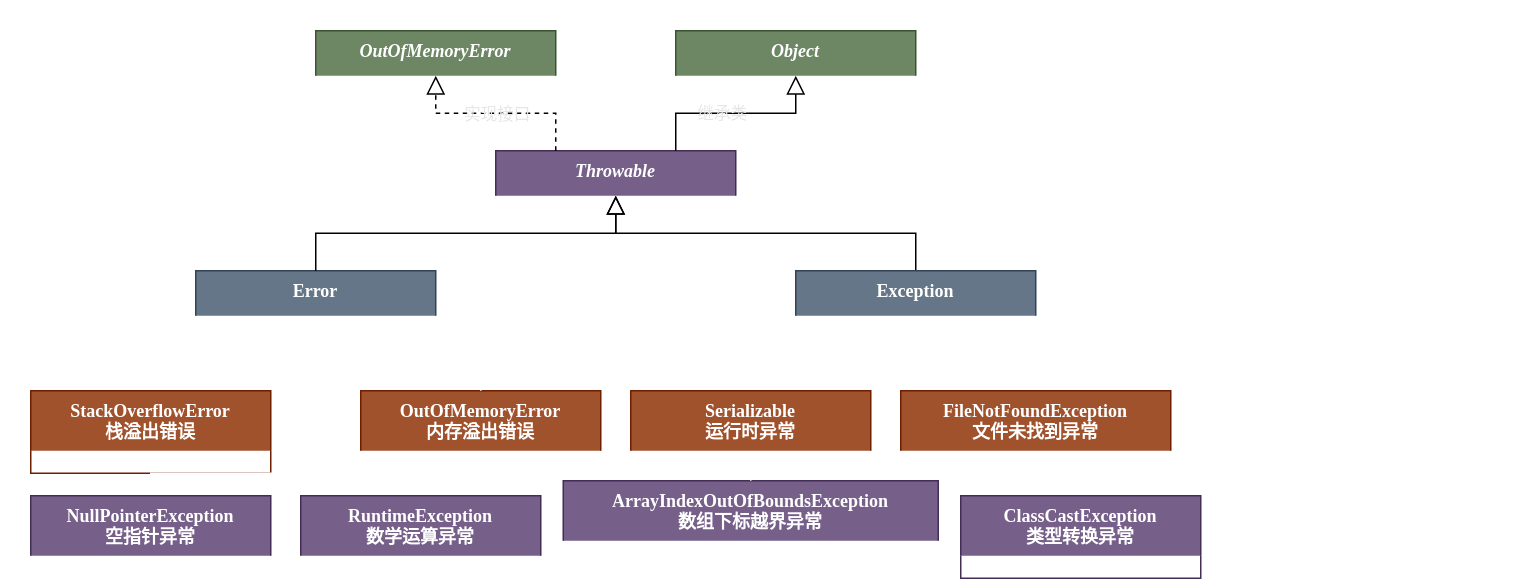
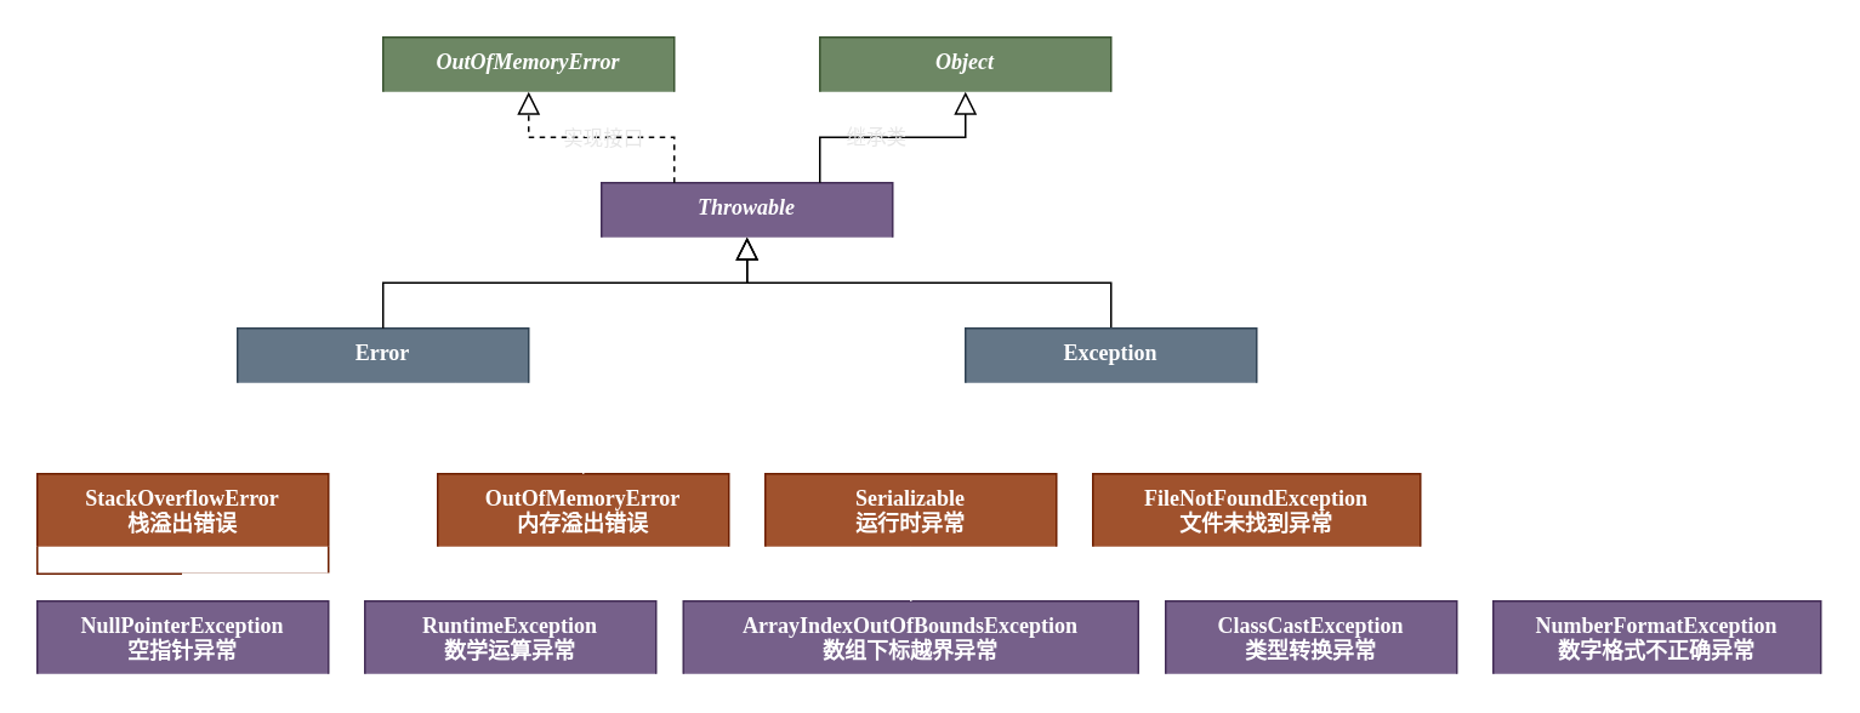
  <mxCell id="0" />
  <mxCell id="1" parent="0" />
  <mxCell id="2" value="Throwable" style="swimlane;fontStyle=3;align=center;verticalAlign=top;childLayout=stackLayout;horizontal=1;startSize=30;horizontalStack=0;resizeParent=1;resizeLast=0;collapsible=1;marginBottom=0;rounded=0;shadow=0;strokeWidth=1;fontFamily=Verdana;labelBackgroundColor=none;labelBorderColor=none;fillColor=#76608a;fontColor=#ffffff;strokeColor=#432D57;swimlaneLine=0;connectable=1;allowArrows=1;expand=1;" parent="1" vertex="1"><mxGeometry x="330" y="100" width="160" height="30" as="geometry"><mxRectangle x="230" y="140" width="160" height="26" as="alternateBounds" /></mxGeometry></mxCell>
  <mxCell id="3" style="edgeStyle=elbowEdgeStyle;html=1;exitX=0.25;exitY=1;exitDx=0;exitDy=0;entryX=0.5;entryY=0;entryDx=0;entryDy=0;endArrow=none;endFill=0;strokeColor=#FFFFFF;strokeWidth=1;elbow=vertical;rounded=0;startArrow=block;startFill=0;endSize=10;fontFamily=Verdana;fontStyle=1;labelBackgroundColor=none;labelBorderColor=none;" parent="1" source="4" target="16" edge="1"><mxGeometry relative="1" as="geometry" /></mxCell>
  <mxCell id="4" value="Error" style="swimlane;fontStyle=1;align=center;verticalAlign=top;childLayout=stackLayout;horizontal=1;startSize=30;horizontalStack=0;resizeParent=1;resizeLast=0;collapsible=1;marginBottom=0;rounded=0;shadow=0;strokeWidth=1;fontFamily=Verdana;labelBackgroundColor=none;labelBorderColor=none;fillColor=#647687;fontColor=#ffffff;strokeColor=#314354;swimlaneLine=0;connectable=1;allowArrows=1;expand=1;" parent="1" vertex="1"><mxGeometry x="130" y="180" width="160" height="30" as="geometry"><mxRectangle x="60" y="590" width="160" height="26" as="alternateBounds" /></mxGeometry></mxCell>
  <mxCell id="5" value="" style="endArrow=block;endSize=10;endFill=0;shadow=0;strokeWidth=1;rounded=0;edgeStyle=elbowEdgeStyle;elbow=vertical;fontFamily=Verdana;fontStyle=1;labelBackgroundColor=none;labelBorderColor=none;" parent="1" source="4" target="2" edge="1"><mxGeometry width="160" relative="1" as="geometry"><mxPoint x="340" y="93" as="sourcePoint" /><mxPoint x="340" y="93" as="targetPoint" /></mxGeometry></mxCell>
  <mxCell id="6" value="" style="endArrow=block;endSize=10;endFill=0;shadow=0;strokeWidth=1;rounded=0;edgeStyle=elbowEdgeStyle;elbow=vertical;fontFamily=Verdana;fontStyle=1;labelBackgroundColor=none;labelBorderColor=none;" parent="1" source="15" target="2" edge="1"><mxGeometry width="160" relative="1" as="geometry"><mxPoint x="550" y="250" as="sourcePoint" /><mxPoint x="450" y="161" as="targetPoint" /></mxGeometry></mxCell>
  <mxCell id="7" value="Object" style="swimlane;fontStyle=3;align=center;verticalAlign=top;childLayout=stackLayout;horizontal=1;startSize=30;horizontalStack=0;resizeParent=1;resizeLast=0;collapsible=1;marginBottom=0;rounded=0;shadow=0;strokeWidth=1;fontFamily=Verdana;labelBackgroundColor=none;labelBorderColor=none;fillColor=#6d8764;fontColor=#ffffff;strokeColor=#3A5431;swimlaneLine=0;connectable=1;allowArrows=1;expand=1;pointerEvents=1;deletable=1;cloneable=1;rotatable=1;resizable=1;" parent="1" vertex="1"><mxGeometry x="450" y="20" width="160" height="30" as="geometry"><mxRectangle x="230" y="140" width="160" height="26" as="alternateBounds" /></mxGeometry></mxCell>
  <mxCell id="8" value="" style="endArrow=block;endSize=10;endFill=0;shadow=0;strokeWidth=1;rounded=0;edgeStyle=elbowEdgeStyle;elbow=vertical;exitX=0.75;exitY=0;exitDx=0;exitDy=0;entryX=0.5;entryY=1;entryDx=0;entryDy=0;fontFamily=Verdana;fontStyle=1;labelBackgroundColor=none;labelBorderColor=none;" parent="1" source="2" target="7" edge="1"><mxGeometry width="160" relative="1" as="geometry"><mxPoint x="550" y="180" as="sourcePoint" /><mxPoint x="440" y="60" as="targetPoint" /></mxGeometry></mxCell>
  <mxCell id="9" value="继承类" style="edgeLabel;html=1;align=center;verticalAlign=middle;resizable=0;points=[];fontColor=#E6E6E6;labelBackgroundColor=none;" parent="8" vertex="1" connectable="0"><mxGeometry x="-0.31" y="1" relative="1" as="geometry"><mxPoint x="10" as="offset" /></mxGeometry></mxCell>
  <mxCell id="10" value="OutOfMemoryError" style="swimlane;fontStyle=3;align=center;verticalAlign=top;childLayout=stackLayout;horizontal=1;startSize=30;horizontalStack=0;resizeParent=1;resizeLast=0;collapsible=1;marginBottom=0;rounded=0;shadow=0;strokeWidth=1;fontFamily=Verdana;labelBackgroundColor=none;labelBorderColor=none;fillColor=#6d8764;fontColor=#ffffff;strokeColor=#3A5431;swimlaneLine=0;connectable=1;allowArrows=1;expand=1;movable=1;" parent="1" vertex="1"><mxGeometry x="210" y="20" width="160" height="30" as="geometry"><mxRectangle x="200" y="160" width="160" height="26" as="alternateBounds" /></mxGeometry></mxCell>
  <mxCell id="11" value="" style="endArrow=block;endSize=10;endFill=0;shadow=0;strokeWidth=1;rounded=0;edgeStyle=elbowEdgeStyle;elbow=vertical;entryX=0.5;entryY=1;entryDx=0;entryDy=0;dashed=1;exitX=0.25;exitY=0;exitDx=0;exitDy=0;fontFamily=Verdana;fontStyle=1;labelBackgroundColor=none;labelBorderColor=none;" parent="1" source="2" target="10" edge="1"><mxGeometry width="160" relative="1" as="geometry"><mxPoint x="440" y="100" as="sourcePoint" /><mxPoint x="530" y="70" as="targetPoint" /></mxGeometry></mxCell>
  <mxCell id="12" value="实现接口" style="edgeLabel;html=1;align=center;verticalAlign=middle;resizable=0;points=[];labelBackgroundColor=none;fontColor=#E6E6E6;" parent="11" vertex="1" connectable="0"><mxGeometry x="-0.267" relative="1" as="geometry"><mxPoint x="-17" as="offset" /></mxGeometry></mxCell>
  <mxCell id="13" style="edgeStyle=elbowEdgeStyle;rounded=0;elbow=vertical;html=1;entryX=0.5;entryY=0;entryDx=0;entryDy=0;startArrow=block;startFill=0;endArrow=none;endFill=0;endSize=10;strokeColor=#FFFFFF;strokeWidth=1;exitX=0.25;exitY=1;exitDx=0;exitDy=0;fontFamily=Verdana;fontStyle=1;labelBackgroundColor=none;labelBorderColor=none;" parent="1" source="15" target="23" edge="1"><mxGeometry relative="1" as="geometry" /></mxCell>
  <mxCell id="14" style="edgeStyle=elbowEdgeStyle;rounded=0;elbow=vertical;html=1;entryX=0.5;entryY=0;entryDx=0;entryDy=0;startArrow=block;startFill=0;endArrow=none;endFill=0;endSize=10;strokeColor=#FFFFFF;strokeWidth=1;fontFamily=Verdana;fontStyle=1;labelBackgroundColor=none;labelBorderColor=none;" parent="1" source="15" target="24" edge="1"><mxGeometry relative="1" as="geometry" /></mxCell>
  <mxCell id="15" value="Exception" style="swimlane;fontStyle=1;align=center;verticalAlign=top;childLayout=stackLayout;horizontal=1;startSize=30;horizontalStack=0;resizeParent=1;resizeLast=0;collapsible=1;marginBottom=0;rounded=0;shadow=0;strokeWidth=1;fontFamily=Verdana;labelBackgroundColor=none;labelBorderColor=none;fillColor=#647687;fontColor=#ffffff;strokeColor=#314354;swimlaneLine=0;connectable=1;allowArrows=1;expand=1;" parent="1" vertex="1"><mxGeometry x="530" y="180" width="160" height="30" as="geometry"><mxRectangle x="60" y="590" width="160" height="26" as="alternateBounds" /></mxGeometry></mxCell>
  <mxCell id="16" value="StackOverflowError&#10;栈溢出错误" style="swimlane;fontStyle=1;align=center;verticalAlign=top;childLayout=stackLayout;horizontal=1;startSize=40;horizontalStack=0;resizeParent=1;resizeLast=0;collapsible=1;marginBottom=0;rounded=0;shadow=0;strokeWidth=1;fontFamily=Verdana;labelBackgroundColor=none;labelBorderColor=none;fillColor=#a0522d;fontColor=#ffffff;strokeColor=#6D1F00;swimlaneLine=0;connectable=1;allowArrows=1;expand=1;" parent="1" vertex="1"><mxGeometry x="20" y="260" width="160" height="55" as="geometry"><mxRectangle x="60" y="590" width="160" height="26" as="alternateBounds" /></mxGeometry></mxCell>
  <mxCell id="17" value="OutOfMemoryError&#10;内存溢出错误" style="swimlane;fontStyle=1;align=center;verticalAlign=top;childLayout=stackLayout;horizontal=1;startSize=40;horizontalStack=0;resizeParent=1;resizeLast=0;collapsible=1;marginBottom=0;rounded=0;shadow=0;strokeWidth=1;fontFamily=Verdana;labelBackgroundColor=none;labelBorderColor=none;fillColor=#a0522d;fontColor=#ffffff;strokeColor=#6D1F00;swimlaneLine=0;connectable=1;allowArrows=1;expand=1;" parent="1" vertex="1"><mxGeometry x="240" y="260" width="160" height="40" as="geometry"><mxRectangle x="60" y="590" width="160" height="26" as="alternateBounds" /></mxGeometry></mxCell>
  <mxCell id="18" style="edgeStyle=elbowEdgeStyle;html=1;exitX=0.75;exitY=1;exitDx=0;exitDy=0;entryX=0.5;entryY=0;entryDx=0;entryDy=0;endArrow=none;endFill=0;strokeColor=#FFFFFF;strokeWidth=1;elbow=vertical;rounded=0;startArrow=block;startFill=0;endSize=10;fontFamily=Verdana;fontStyle=1;labelBackgroundColor=none;labelBorderColor=none;" parent="1" source="4" target="17" edge="1"><mxGeometry relative="1" as="geometry"><mxPoint x="220" y="220" as="sourcePoint" /><mxPoint x="160" y="250" as="targetPoint" /></mxGeometry></mxCell>
  <mxCell id="19" style="edgeStyle=elbowEdgeStyle;rounded=0;elbow=vertical;html=1;exitX=0.114;exitY=0.976;exitDx=0;exitDy=0;entryX=0.5;entryY=0;entryDx=0;entryDy=0;shadow=0;labelBackgroundColor=none;labelBorderColor=none;fontFamily=Verdana;startArrow=block;startFill=0;endArrow=none;endFill=0;endSize=10;strokeColor=#FFFFFF;strokeWidth=1;exitPerimeter=0;" parent="1" source="23" target="25" edge="1"><mxGeometry relative="1" as="geometry" /></mxCell>
  <mxCell id="20" style="edgeStyle=elbowEdgeStyle;rounded=0;elbow=vertical;html=1;exitX=0.314;exitY=1;exitDx=0;exitDy=0;entryX=0.5;entryY=0;entryDx=0;entryDy=0;shadow=0;labelBackgroundColor=none;labelBorderColor=none;fontFamily=Verdana;startArrow=block;startFill=0;endArrow=none;endFill=0;endSize=10;strokeColor=#FFFFFF;strokeWidth=1;exitPerimeter=0;" parent="1" source="23" target="26" edge="1"><mxGeometry relative="1" as="geometry"><Array as="points"><mxPoint x="410" y="320" /></Array></mxGeometry></mxCell>
  <mxCell id="21" style="edgeStyle=elbowEdgeStyle;rounded=0;elbow=vertical;html=1;exitX=0.679;exitY=1;exitDx=0;exitDy=0;shadow=0;labelBackgroundColor=none;labelBorderColor=none;fontFamily=Verdana;startArrow=block;startFill=0;endArrow=none;endFill=0;endSize=10;strokeColor=#FFFFFF;strokeWidth=1;exitPerimeter=0;" parent="1" source="23" target="28" edge="1"><mxGeometry relative="1" as="geometry"><Array as="points"><mxPoint x="650" y="320" /></Array></mxGeometry></mxCell>
+ <mxCell id="22" style="edgeStyle=elbowEdgeStyle;rounded=0;elbow=vertical;html=1;exitX=0.861;exitY=1.071;exitDx=0;exitDy=0;shadow=0;labelBackgroundColor=none;labelBorderColor=none;fontFamily=Verdana;startArrow=block;startFill=0;endArrow=none;endFill=0;endSize=10;strokeColor=#FFFFFF;strokeWidth=1;exitPerimeter=0;" parent="1" source="23" target="29" edge="1"><mxGeometry relative="1" as="geometry"><Array as="points" /></mxGeometry></mxCell>
  <mxCell id="23" value="Serializable&#10;运行时异常" style="swimlane;fontStyle=1;align=center;verticalAlign=top;childLayout=stackLayout;horizontal=1;startSize=40;horizontalStack=0;resizeParent=1;resizeLast=0;collapsible=1;marginBottom=0;rounded=0;shadow=0;strokeWidth=1;fontFamily=Verdana;labelBackgroundColor=none;labelBorderColor=none;fillColor=#a0522d;fontColor=#ffffff;strokeColor=#6D1F00;swimlaneLine=0;connectable=1;allowArrows=1;expand=1;" parent="1" vertex="1"><mxGeometry x="420" y="260" width="160" height="40" as="geometry"><mxRectangle x="60" y="590" width="160" height="26" as="alternateBounds" /></mxGeometry></mxCell>
  <mxCell id="24" value="FileNotFoundException&#10;文件未找到异常" style="swimlane;fontStyle=1;align=center;verticalAlign=top;childLayout=stackLayout;horizontal=1;startSize=40;horizontalStack=0;resizeParent=1;resizeLast=0;collapsible=1;marginBottom=0;rounded=0;shadow=0;strokeWidth=1;fontFamily=Verdana;labelBackgroundColor=none;labelBorderColor=none;fillColor=#a0522d;fontColor=#ffffff;strokeColor=#6D1F00;swimlaneLine=0;connectable=1;allowArrows=1;expand=1;" parent="1" vertex="1"><mxGeometry x="600" y="260" width="180" height="40" as="geometry"><mxRectangle x="60" y="590" width="160" height="26" as="alternateBounds" /></mxGeometry></mxCell>
  <mxCell id="25" value="NullPointerException&#10;空指针异常" style="swimlane;fontStyle=1;align=center;verticalAlign=top;childLayout=stackLayout;horizontal=1;startSize=40;horizontalStack=0;resizeParent=1;resizeLast=0;collapsible=1;marginBottom=0;rounded=0;shadow=0;strokeWidth=1;fontFamily=Verdana;labelBackgroundColor=none;labelBorderColor=none;swimlaneLine=0;connectable=1;allowArrows=1;expand=1;fillColor=#76608a;fontColor=#ffffff;strokeColor=#432D57;" parent="1" vertex="1"><mxGeometry x="20" y="330" width="160" height="40" as="geometry"><mxRectangle x="60" y="590" width="160" height="26" as="alternateBounds" /></mxGeometry></mxCell>
  <mxCell id="26" value="RuntimeException&#10;数学运算异常" style="swimlane;fontStyle=1;align=center;verticalAlign=top;childLayout=stackLayout;horizontal=1;startSize=40;horizontalStack=0;resizeParent=1;resizeLast=0;collapsible=1;marginBottom=0;rounded=0;shadow=0;strokeWidth=1;fontFamily=Verdana;labelBackgroundColor=none;labelBorderColor=none;swimlaneLine=0;connectable=1;allowArrows=1;expand=1;fillColor=#76608a;fontColor=#ffffff;strokeColor=#432D57;" parent="1" vertex="1"><mxGeometry x="200" y="330" width="160" height="40" as="geometry"><mxRectangle x="60" y="590" width="160" height="26" as="alternateBounds" /></mxGeometry></mxCell>
- <mxCell id="27" value="ArrayIndexOutOfBoundsException&#10;数组下标越界异常" style="swimlane;fontStyle=1;align=center;verticalAlign=top;childLayout=stackLayout;horizontal=1;startSize=40;horizontalStack=0;resizeParent=1;resizeLast=0;collapsible=1;marginBottom=0;rounded=0;shadow=0;strokeWidth=1;swimlaneLine=0;connectable=1;allowArrows=1;expand=1;fontFamily=Verdana;fillColor=#76608a;fontColor=#ffffff;strokeColor=#432D57;" parent="1" vertex="1"><mxGeometry x="375" y="320" width="250" height="40" as="geometry"><mxRectangle x="60" y="590" width="160" height="26" as="alternateBounds" /></mxGeometry></mxCell>
- <mxCell id="28" value="ClassCastException&#10;类型转换异常" style="swimlane;fontStyle=1;align=center;verticalAlign=top;childLayout=stackLayout;horizontal=1;startSize=40;horizontalStack=0;resizeParent=1;resizeLast=0;collapsible=1;marginBottom=0;rounded=0;shadow=0;strokeWidth=1;fontFamily=Verdana;labelBackgroundColor=none;labelBorderColor=none;swimlaneLine=0;connectable=1;allowArrows=1;expand=1;fillColor=#76608a;fontColor=#ffffff;strokeColor=#432D57;" parent="1" vertex="1"><mxGeometry x="640" y="330" width="160" height="55" as="geometry"><mxRectangle x="60" y="590" width="160" height="26" as="alternateBounds" /></mxGeometry></mxCell>
+ <mxCell id="27" value="ArrayIndexOutOfBoundsException&#10;数组下标越界异常" style="swimlane;fontStyle=1;align=center;verticalAlign=top;childLayout=stackLayout;horizontal=1;startSize=40;horizontalStack=0;resizeParent=1;resizeLast=0;collapsible=1;marginBottom=0;rounded=0;shadow=0;strokeWidth=1;swimlaneLine=0;connectable=1;allowArrows=1;expand=1;fontFamily=Verdana;fillColor=#76608a;fontColor=#ffffff;strokeColor=#432D57;" parent="1" vertex="1"><mxGeometry x="375" y="330" width="250" height="40" as="geometry"><mxRectangle x="60" y="590" width="160" height="26" as="alternateBounds" /></mxGeometry></mxCell>
+ <mxCell id="28" value="ClassCastException&#10;类型转换异常" style="swimlane;fontStyle=1;align=center;verticalAlign=top;childLayout=stackLayout;horizontal=1;startSize=40;horizontalStack=0;resizeParent=1;resizeLast=0;collapsible=1;marginBottom=0;rounded=0;shadow=0;strokeWidth=1;fontFamily=Verdana;labelBackgroundColor=none;labelBorderColor=none;swimlaneLine=0;connectable=1;allowArrows=1;expand=1;fillColor=#76608a;fontColor=#ffffff;strokeColor=#432D57;" parent="1" vertex="1"><mxGeometry x="640" y="330" width="160" height="40" as="geometry"><mxRectangle x="60" y="590" width="160" height="26" as="alternateBounds" /></mxGeometry></mxCell>
+ <mxCell id="29" value="NumberFormatException&#10;数字格式不正确异常" style="swimlane;fontStyle=1;align=center;verticalAlign=top;childLayout=stackLayout;horizontal=1;startSize=40;horizontalStack=0;resizeParent=1;resizeLast=0;collapsible=1;marginBottom=0;rounded=0;shadow=0;strokeWidth=1;fontFamily=Verdana;labelBackgroundColor=none;labelBorderColor=none;swimlaneLine=0;connectable=1;allowArrows=1;expand=1;fillColor=#76608a;fontColor=#ffffff;strokeColor=#432D57;" parent="1" vertex="1"><mxGeometry x="820" y="330" width="180" height="40" as="geometry"><mxRectangle x="60" y="590" width="160" height="26" as="alternateBounds" /></mxGeometry></mxCell>
  <mxCell id="30" style="rounded=0;elbow=vertical;html=1;exitX=0.5;exitY=1;exitDx=0;exitDy=0;shadow=0;labelBackgroundColor=none;labelBorderColor=none;fontFamily=Verdana;startArrow=block;startFill=0;endArrow=none;endFill=0;endSize=10;strokeColor=#FFFFFF;strokeWidth=1;entryX=0.5;entryY=0;entryDx=0;entryDy=0;" parent="1" source="23" target="27" edge="1"><mxGeometry relative="1" as="geometry"><mxPoint x="503" y="330" as="targetPoint" /></mxGeometry></mxCell>
